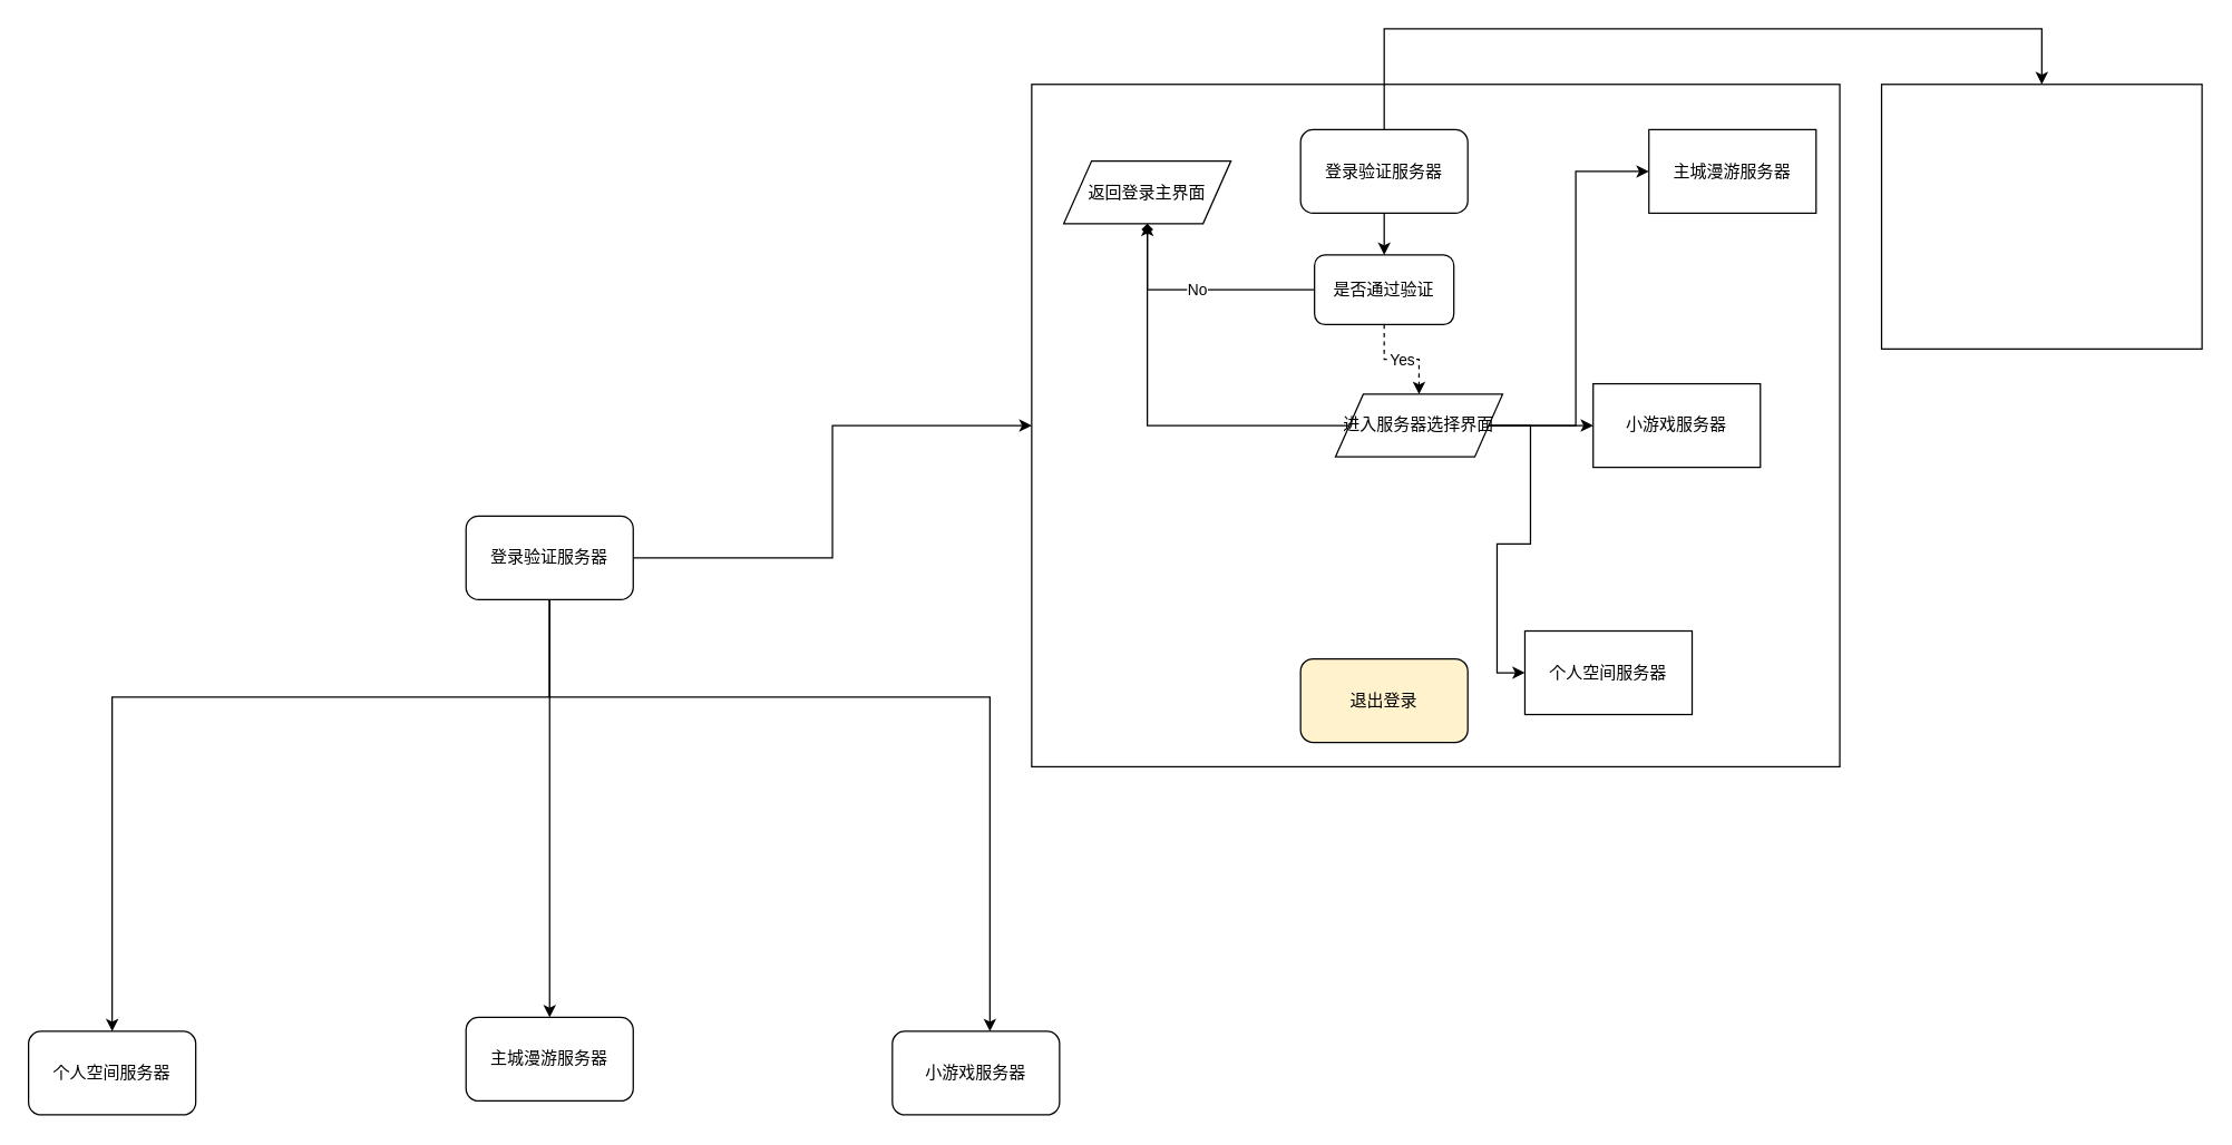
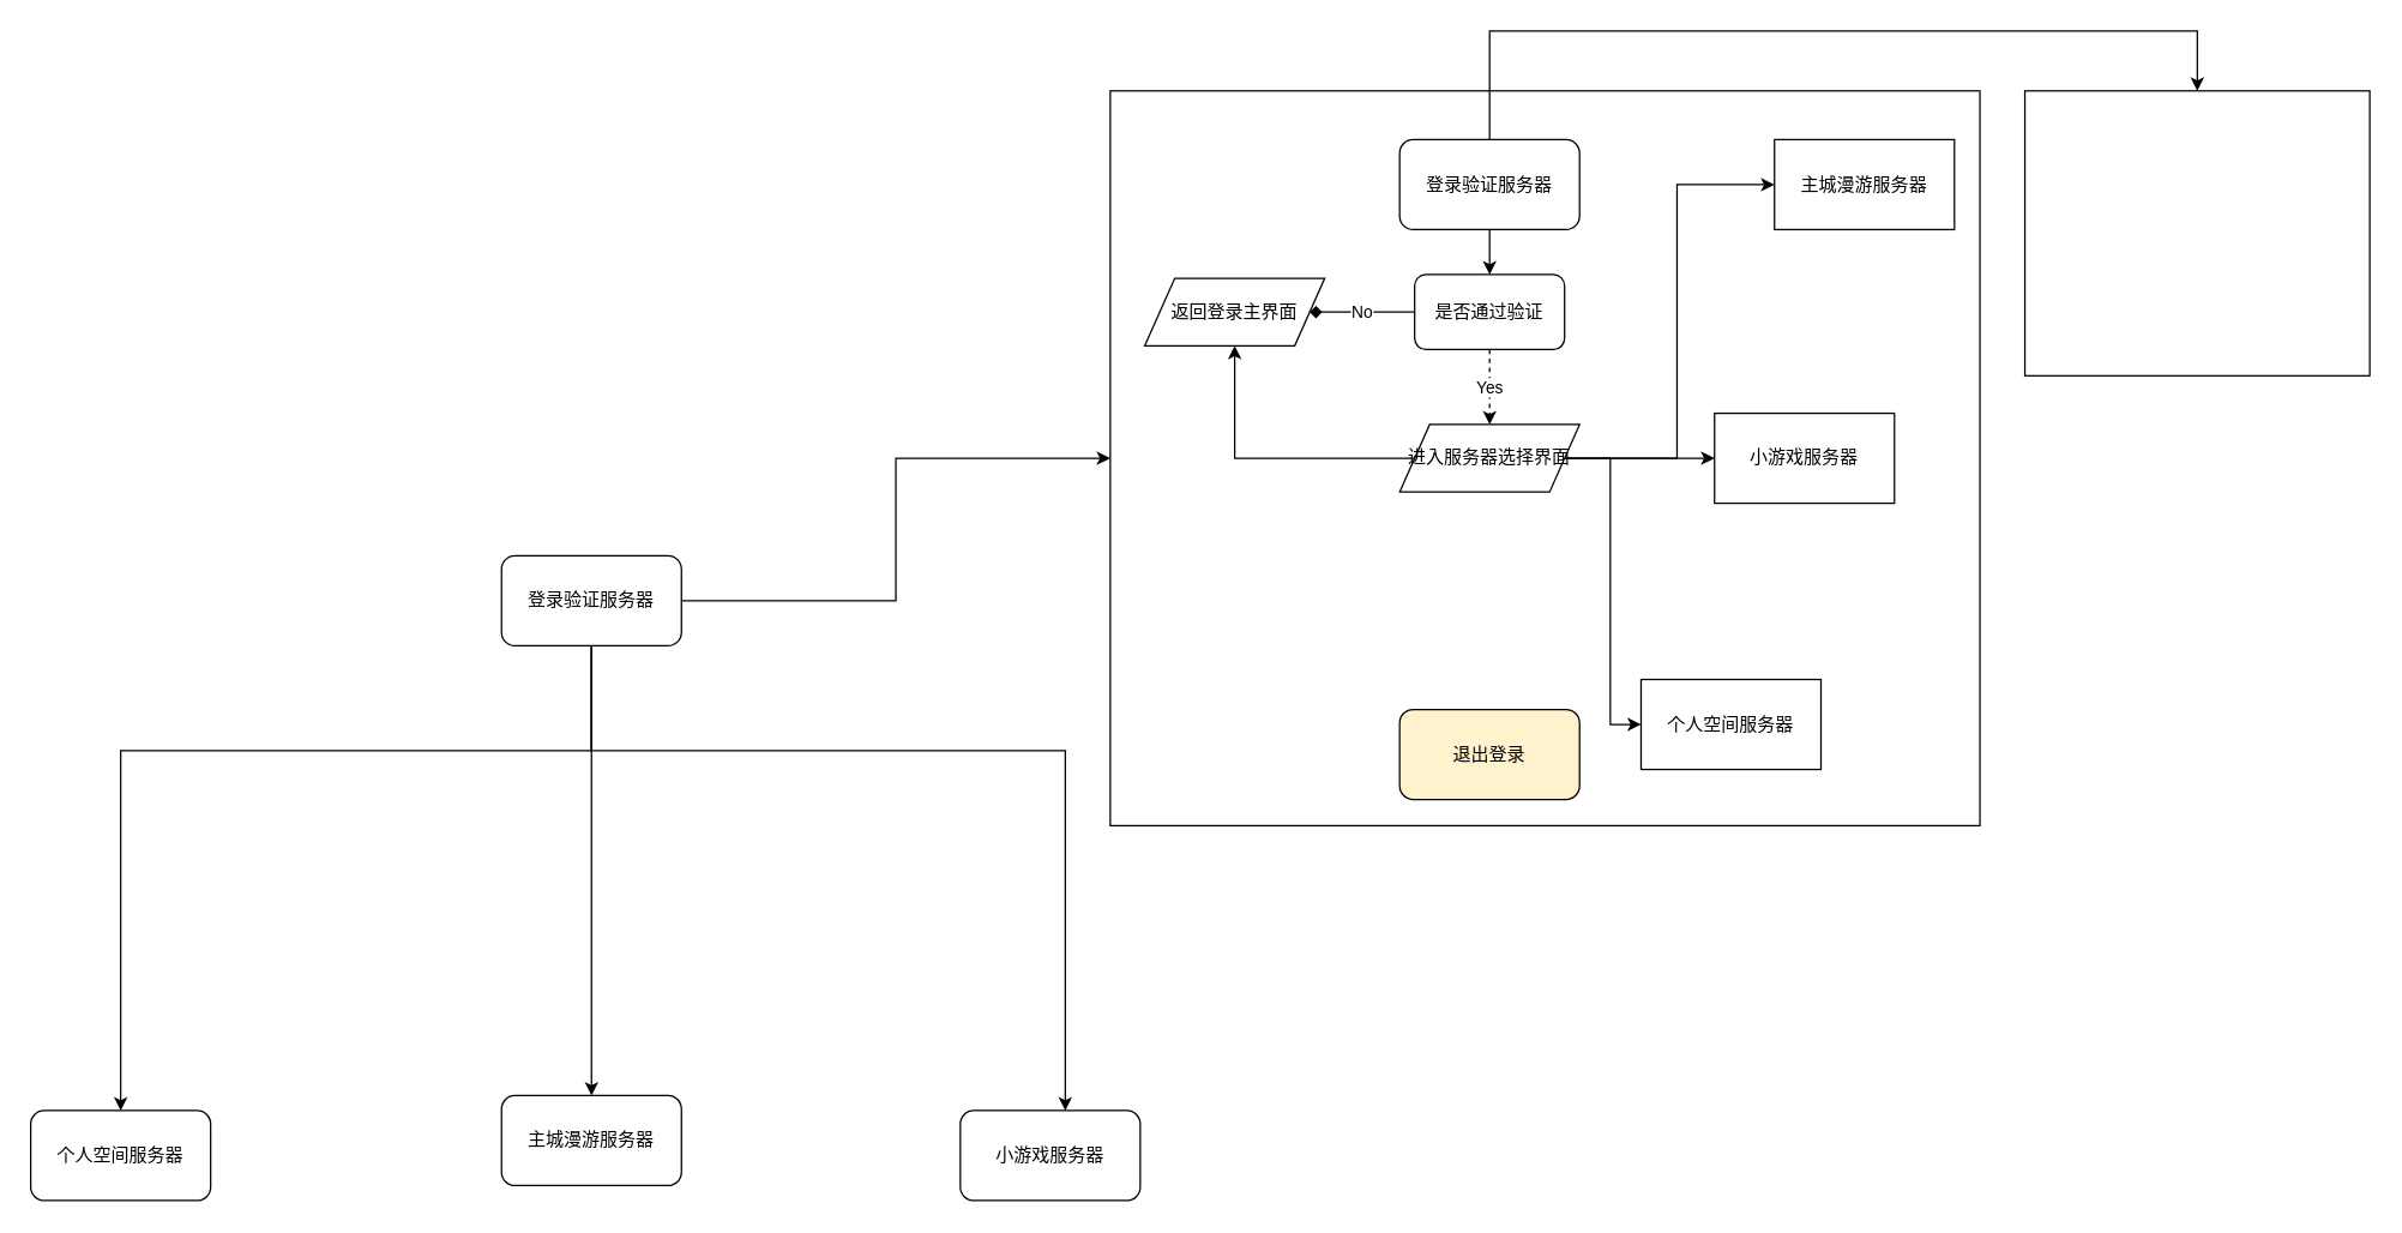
  <mxCell id="0" />
  <mxCell id="1" parent="0" />
  <mxCell id="2" value="" style="edgeStyle=orthogonalEdgeStyle;rounded=0;orthogonalLoop=1;jettySize=auto;html=1;" edge="1" parent="1" source="6" target="8"><mxGeometry relative="1" as="geometry"><Array as="points"><mxPoint x="394" y="500" /><mxPoint x="80" y="500" /></Array></mxGeometry></mxCell>
  <mxCell id="3" value="" style="edgeStyle=orthogonalEdgeStyle;rounded=0;orthogonalLoop=1;jettySize=auto;html=1;" edge="1" parent="1" source="6" target="9"><mxGeometry relative="1" as="geometry" /></mxCell>
  <mxCell id="4" value="" style="edgeStyle=orthogonalEdgeStyle;rounded=0;orthogonalLoop=1;jettySize=auto;html=1;" edge="1" parent="1" source="6" target="10"><mxGeometry relative="1" as="geometry"><Array as="points"><mxPoint x="394" y="500" /><mxPoint x="710" y="500" /></Array></mxGeometry></mxCell>
  <mxCell id="5" value="" style="edgeStyle=orthogonalEdgeStyle;rounded=0;orthogonalLoop=1;jettySize=auto;html=1;entryX=0;entryY=0.5;entryDx=0;entryDy=0;" edge="1" parent="1" source="6" target="7"><mxGeometry relative="1" as="geometry"><mxPoint x="1010" y="400" as="targetPoint" /></mxGeometry></mxCell>
  <mxCell id="6" value="登录验证服务器" style="rounded=1;whiteSpace=wrap;html=1;" vertex="1" parent="1"><mxGeometry x="334" y="370" width="120" height="60" as="geometry" /></mxCell>
  <mxCell id="7" value="" style="rounded=0;whiteSpace=wrap;html=1;" vertex="1" parent="1"><mxGeometry x="740" y="60" width="580" height="490" as="geometry" /></mxCell>
  <mxCell id="8" value="个人空间服务器" style="rounded=1;whiteSpace=wrap;html=1;" vertex="1" parent="1"><mxGeometry x="20" y="740" width="120" height="60" as="geometry" /></mxCell>
  <mxCell id="9" value="主城漫游服务器" style="rounded=1;whiteSpace=wrap;html=1;" vertex="1" parent="1"><mxGeometry x="334" y="730" width="120" height="60" as="geometry" /></mxCell>
  <mxCell id="10" value="小游戏服务器" style="rounded=1;whiteSpace=wrap;html=1;" vertex="1" parent="1"><mxGeometry x="640" y="740" width="120" height="60" as="geometry" /></mxCell>
  <mxCell id="11" value="" style="edgeStyle=orthogonalEdgeStyle;rounded=0;orthogonalLoop=1;jettySize=auto;html=1;" edge="1" parent="1" source="13" target="16"><mxGeometry relative="1" as="geometry" /></mxCell>
  <mxCell id="12" style="edgeStyle=orthogonalEdgeStyle;rounded=0;orthogonalLoop=1;jettySize=auto;html=1;exitX=0.5;exitY=0;exitDx=0;exitDy=0;entryX=0.5;entryY=0;entryDx=0;entryDy=0;" edge="1" parent="1" source="13" target="27"><mxGeometry relative="1" as="geometry"><Array as="points"><mxPoint x="993" y="20" /><mxPoint x="1465" y="20" /></Array></mxGeometry></mxCell>
  <mxCell id="13" value="登录验证服务器" style="rounded=1;whiteSpace=wrap;html=1;" vertex="1" parent="1"><mxGeometry x="933" y="92.5" width="120" height="60" as="geometry" /></mxCell>
  <mxCell id="14" value="No" style="edgeStyle=orthogonalEdgeStyle;rounded=0;orthogonalLoop=1;jettySize=auto;html=1;endArrow=diamond;" edge="1" parent="1" source="16" target="17"><mxGeometry relative="1" as="geometry" /></mxCell>
  <mxCell id="15" value="Yes" style="edgeStyle=orthogonalEdgeStyle;rounded=0;orthogonalLoop=1;jettySize=auto;html=1;dashed=1;" edge="1" parent="1" source="16" target="22"><mxGeometry relative="1" as="geometry" /></mxCell>
  <mxCell id="16" value="是否通过验证" style="whiteSpace=wrap;html=1;rounded=1;" vertex="1" parent="1"><mxGeometry x="943" y="182.5" width="100" height="50" as="geometry" /></mxCell>
- <mxCell id="17" value="返回登录主界面" style="shape=parallelogram;perimeter=parallelogramPerimeter;whiteSpace=wrap;html=1;fixedSize=1;" vertex="1" parent="1"><mxGeometry x="763" y="115" width="120" height="45" as="geometry" /></mxCell>
+ <mxCell id="17" value="返回登录主界面" style="shape=parallelogram;perimeter=parallelogramPerimeter;whiteSpace=wrap;html=1;fixedSize=1;" vertex="1" parent="1"><mxGeometry x="763" y="185" width="120" height="45" as="geometry" /></mxCell>
  <mxCell id="18" value="" style="edgeStyle=orthogonalEdgeStyle;rounded=0;orthogonalLoop=1;jettySize=auto;html=1;" edge="1" parent="1" source="22" target="17"><mxGeometry relative="1" as="geometry" /></mxCell>
  <mxCell id="19" style="edgeStyle=orthogonalEdgeStyle;rounded=0;orthogonalLoop=1;jettySize=auto;html=1;exitX=1;exitY=0.5;exitDx=0;exitDy=0;entryX=0;entryY=0.5;entryDx=0;entryDy=0;" edge="1" parent="1" source="22" target="23"><mxGeometry relative="1" as="geometry" /></mxCell>
  <mxCell id="20" style="edgeStyle=orthogonalEdgeStyle;rounded=0;orthogonalLoop=1;jettySize=auto;html=1;exitX=1;exitY=0.5;exitDx=0;exitDy=0;entryX=0;entryY=0.5;entryDx=0;entryDy=0;" edge="1" parent="1" source="22" target="24"><mxGeometry relative="1" as="geometry" /></mxCell>
  <mxCell id="21" style="edgeStyle=orthogonalEdgeStyle;rounded=0;orthogonalLoop=1;jettySize=auto;html=1;exitX=1;exitY=0.5;exitDx=0;exitDy=0;entryX=0;entryY=0.5;entryDx=0;entryDy=0;" edge="1" parent="1" source="22" target="25"><mxGeometry relative="1" as="geometry" /></mxCell>
- <mxCell id="22" value="进入服务器选择界面" style="shape=parallelogram;perimeter=parallelogramPerimeter;whiteSpace=wrap;html=1;fixedSize=1;" vertex="1" parent="1"><mxGeometry x="958" y="282.5" width="120" height="45" as="geometry" /></mxCell>
+ <mxCell id="22" value="进入服务器选择界面" style="shape=parallelogram;perimeter=parallelogramPerimeter;whiteSpace=wrap;html=1;fixedSize=1;" vertex="1" parent="1"><mxGeometry x="933" y="282.5" width="120" height="45" as="geometry" /></mxCell>
  <mxCell id="23" value="小游戏服务器" style="whiteSpace=wrap;html=1;" vertex="1" parent="1"><mxGeometry x="1143" y="275" width="120" height="60" as="geometry" /></mxCell>
  <mxCell id="24" value="主城漫游服务器" style="whiteSpace=wrap;html=1;" vertex="1" parent="1"><mxGeometry x="1183" y="92.5" width="120" height="60" as="geometry" /></mxCell>
  <mxCell id="25" value="个人空间服务器" style="whiteSpace=wrap;html=1;" vertex="1" parent="1"><mxGeometry x="1094" y="452.5" width="120" height="60" as="geometry" /></mxCell>
  <mxCell id="26" value="退出登录" style="rounded=1;whiteSpace=wrap;html=1;fillColor=#fff2cc;" vertex="1" parent="1"><mxGeometry x="933" y="472.5" width="120" height="60" as="geometry" /></mxCell>
  <mxCell id="27" value="" style="rounded=0;whiteSpace=wrap;html=1;" vertex="1" parent="1"><mxGeometry x="1350" y="60" width="230" height="190" as="geometry" /></mxCell>
